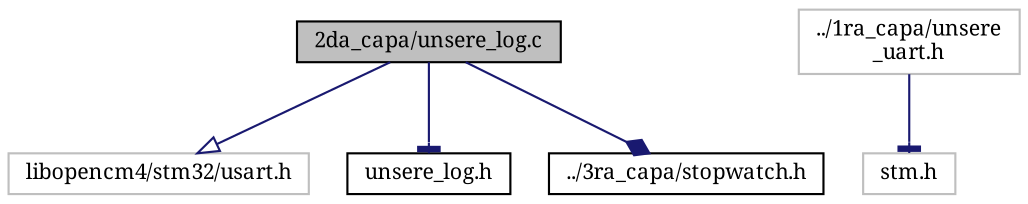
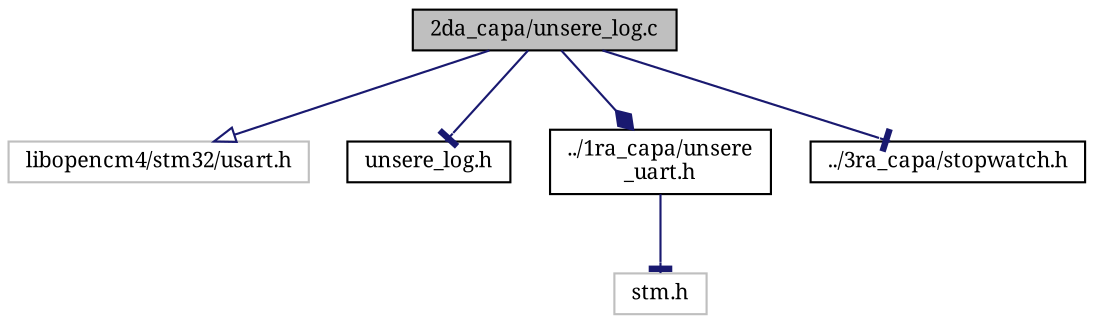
  digraph {
    fontname="Noto Serif"
    node [color=black fillcolor=white fontname="Noto Serif" fontsize=10 shape=record style=filled]
    edge [arrowhead=tee color=midnightblue fontname="Noto Serif" fontsize=10 labelfontname=Helvetica labelfontsize=10 style=solid]
    n1 [fillcolor=grey75 fontcolor=black height=0.2 label="2da_capa/unsere_log.c" width=0.4]
    n2 [color=grey75 height=0.2 label="libopencm4/stm32/usart.h" width=0.4]
    n3 [height=0.2 label="unsere_log.h" width=0.4]
-   n4 [color=grey75 height=0.2 label="../1ra_capa/unsere\l_uart.h" width=0.4]
+   n4 [height=0.2 label="../1ra_capa/unsere\l_uart.h" width=0.4]
    n5 [height=0.2 label="../3ra_capa/stopwatch.h" width=0.4]
    n6 [color=grey75 height=0.2 label="stm.h" width=0.4]
    n1 -> n2 [arrowhead=onormal]
    n1 -> n3
-   n1 -> n5 [arrowhead=diamond]
+   n1 -> n4 [arrowhead=diamond]
+   n1 -> n5
    n4 -> n6
  }
